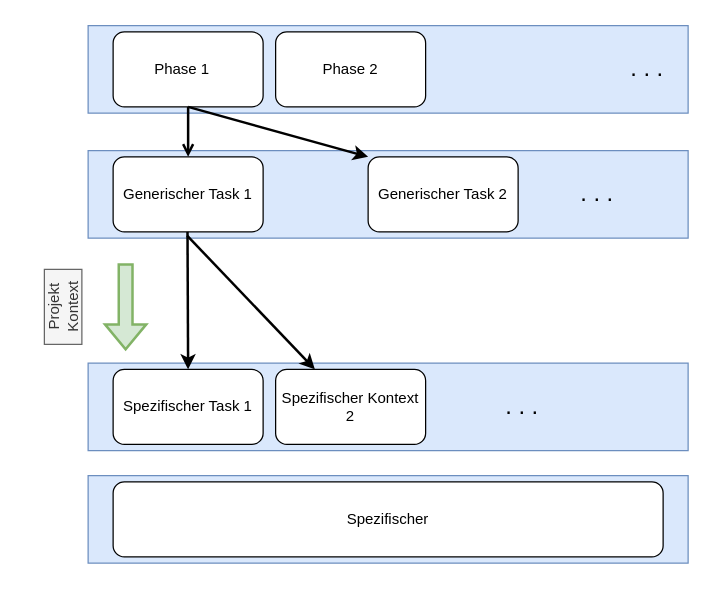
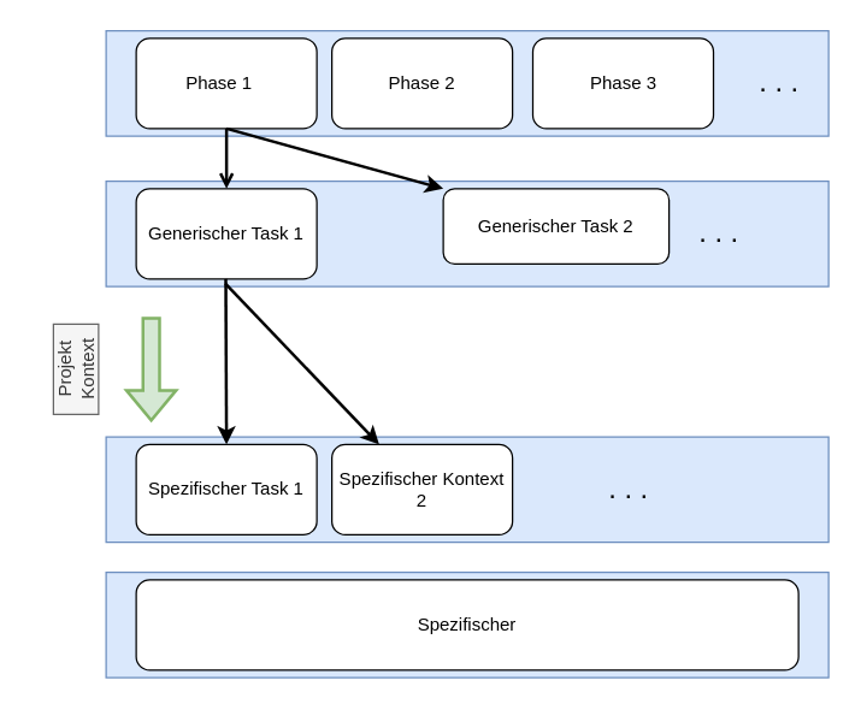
  <mxCell id="0" />
  <mxCell id="1" parent="0" />
  <mxCell id="2" value="" style="rounded=0;whiteSpace=wrap;html=1;fillColor=#dae8fc;strokeColor=#6c8ebf;" vertex="1" parent="1"><mxGeometry x="70" y="20" width="480" height="70" as="geometry" /></mxCell>
  <mxCell id="3" value="Phase 1&lt;span style=&quot;white-space: pre;&quot;&gt;&#09;&lt;/span&gt;" style="rounded=1;whiteSpace=wrap;html=1;" vertex="1" parent="1"><mxGeometry x="90" y="25" width="120" height="60" as="geometry" /></mxCell>
  <mxCell id="4" value="Phase 2" style="rounded=1;whiteSpace=wrap;html=1;" vertex="1" parent="1"><mxGeometry x="220" y="25" width="120" height="60" as="geometry" /></mxCell>
+ <mxCell id="5" value="Phase 3" style="rounded=1;whiteSpace=wrap;html=1;" vertex="1" parent="1"><mxGeometry x="353.5" y="25" width="120" height="60" as="geometry" /></mxCell>
  <mxCell id="6" value="&lt;font style=&quot;font-size: 19px;&quot;&gt;. . .&amp;nbsp;&lt;/font&gt;" style="text;html=1;strokeColor=none;fillColor=none;align=center;verticalAlign=middle;whiteSpace=wrap;rounded=0;" vertex="1" parent="1"><mxGeometry x="490" y="40" width="60" height="30" as="geometry" /></mxCell>
  <mxCell id="7" value="" style="rounded=0;whiteSpace=wrap;html=1;fillColor=#dae8fc;strokeColor=#6c8ebf;" vertex="1" parent="1"><mxGeometry x="70" y="120" width="480" height="70" as="geometry" /></mxCell>
  <mxCell id="8" value="Generischer Task 1" style="rounded=1;whiteSpace=wrap;html=1;" vertex="1" parent="1"><mxGeometry x="90" y="125" width="120" height="60" as="geometry" /></mxCell>
- <mxCell id="9" value="Generischer Task 2" style="rounded=1;whiteSpace=wrap;html=1;" vertex="1" parent="1"><mxGeometry x="294" y="125" width="120" height="60" as="geometry" /></mxCell>
+ <mxCell id="9" value="Generischer Task 2" style="rounded=1;whiteSpace=wrap;html=1;" vertex="1" parent="1"><mxGeometry x="294" y="125" width="150" height="50" as="geometry" /></mxCell>
  <mxCell id="10" value="" style="endArrow=open;html=1;rounded=0;exitX=0.5;exitY=1;exitDx=0;exitDy=0;entryX=0.5;entryY=0;entryDx=0;entryDy=0;strokeWidth=2;" edge="1" parent="1" source="3" target="8"><mxGeometry width="50" height="50" relative="1" as="geometry"><mxPoint x="390" y="340" as="sourcePoint" /><mxPoint x="440" y="290" as="targetPoint" /></mxGeometry></mxCell>
  <mxCell id="11" value="" style="endArrow=classic;html=1;rounded=0;entryX=0;entryY=0;entryDx=0;entryDy=0;strokeWidth=2;" edge="1" parent="1" target="9"><mxGeometry width="50" height="50" relative="1" as="geometry"><mxPoint x="150" y="85" as="sourcePoint" /><mxPoint x="200" y="35" as="targetPoint" /></mxGeometry></mxCell>
  <mxCell id="12" value="" style="rounded=0;whiteSpace=wrap;html=1;fillColor=#dae8fc;strokeColor=#6c8ebf;" vertex="1" parent="1"><mxGeometry x="70" y="290" width="480" height="70" as="geometry" /></mxCell>
  <mxCell id="13" value="" style="shape=flexArrow;endArrow=classic;html=1;rounded=0;fillColor=#d5e8d4;strokeColor=#82b366;strokeWidth=2;" edge="1" parent="1"><mxGeometry width="50" height="50" relative="1" as="geometry"><mxPoint x="100" y="210" as="sourcePoint" /><mxPoint x="100" y="280" as="targetPoint" /></mxGeometry></mxCell>
  <mxCell id="14" value="&lt;font style=&quot;font-size: 12px;&quot;&gt;Projekt Kontext&lt;/font&gt;" style="text;html=1;strokeColor=#666666;fillColor=#f5f5f5;align=center;verticalAlign=middle;whiteSpace=wrap;rounded=0;rotation=270;fontColor=#333333;" vertex="1" parent="1"><mxGeometry x="20" y="230" width="60" height="30" as="geometry" /></mxCell>
  <mxCell id="15" value="Spezifischer Task 1" style="rounded=1;whiteSpace=wrap;html=1;" vertex="1" parent="1"><mxGeometry x="90" y="295" width="120" height="60" as="geometry" /></mxCell>
  <mxCell id="16" value="Spezifischer Kontext 2" style="rounded=1;whiteSpace=wrap;html=1;" vertex="1" parent="1"><mxGeometry x="220" y="295" width="120" height="60" as="geometry" /></mxCell>
  <mxCell id="17" value="" style="rounded=0;whiteSpace=wrap;html=1;fillColor=#dae8fc;strokeColor=#6c8ebf;" vertex="1" parent="1"><mxGeometry x="70" y="380" width="480" height="70" as="geometry" /></mxCell>
  <mxCell id="18" value="Spezifischer" style="rounded=1;whiteSpace=wrap;html=1;" vertex="1" parent="1"><mxGeometry x="90" y="385" width="440" height="60" as="geometry" /></mxCell>
  <mxCell id="19" value="" style="endArrow=classic;html=1;rounded=0;exitX=0.5;exitY=1;exitDx=0;exitDy=0;entryX=0.5;entryY=0;entryDx=0;entryDy=0;strokeWidth=2;" edge="1" parent="1" target="15"><mxGeometry width="50" height="50" relative="1" as="geometry"><mxPoint x="149.5" y="185" as="sourcePoint" /><mxPoint x="149.5" y="225" as="targetPoint" /></mxGeometry></mxCell>
  <mxCell id="20" value="" style="endArrow=classic;html=1;rounded=0;exitX=0.165;exitY=0.971;exitDx=0;exitDy=0;strokeWidth=2;exitPerimeter=0;" edge="1" parent="1" source="7" target="16"><mxGeometry width="50" height="50" relative="1" as="geometry"><mxPoint x="220" y="190" as="sourcePoint" /><mxPoint x="220.5" y="360" as="targetPoint" /></mxGeometry></mxCell>
  <mxCell id="21" value="&lt;font style=&quot;font-size: 19px;&quot;&gt;. . .&amp;nbsp;&lt;/font&gt;" style="text;html=1;strokeColor=none;fillColor=none;align=center;verticalAlign=middle;whiteSpace=wrap;rounded=0;" vertex="1" parent="1"><mxGeometry x="450" y="140" width="60" height="30" as="geometry" /></mxCell>
  <mxCell id="22" value="&lt;font style=&quot;font-size: 19px;&quot;&gt;. . .&amp;nbsp;&lt;/font&gt;" style="text;html=1;strokeColor=none;fillColor=none;align=center;verticalAlign=middle;whiteSpace=wrap;rounded=0;" vertex="1" parent="1"><mxGeometry x="390" y="310" width="60" height="30" as="geometry" /></mxCell>
